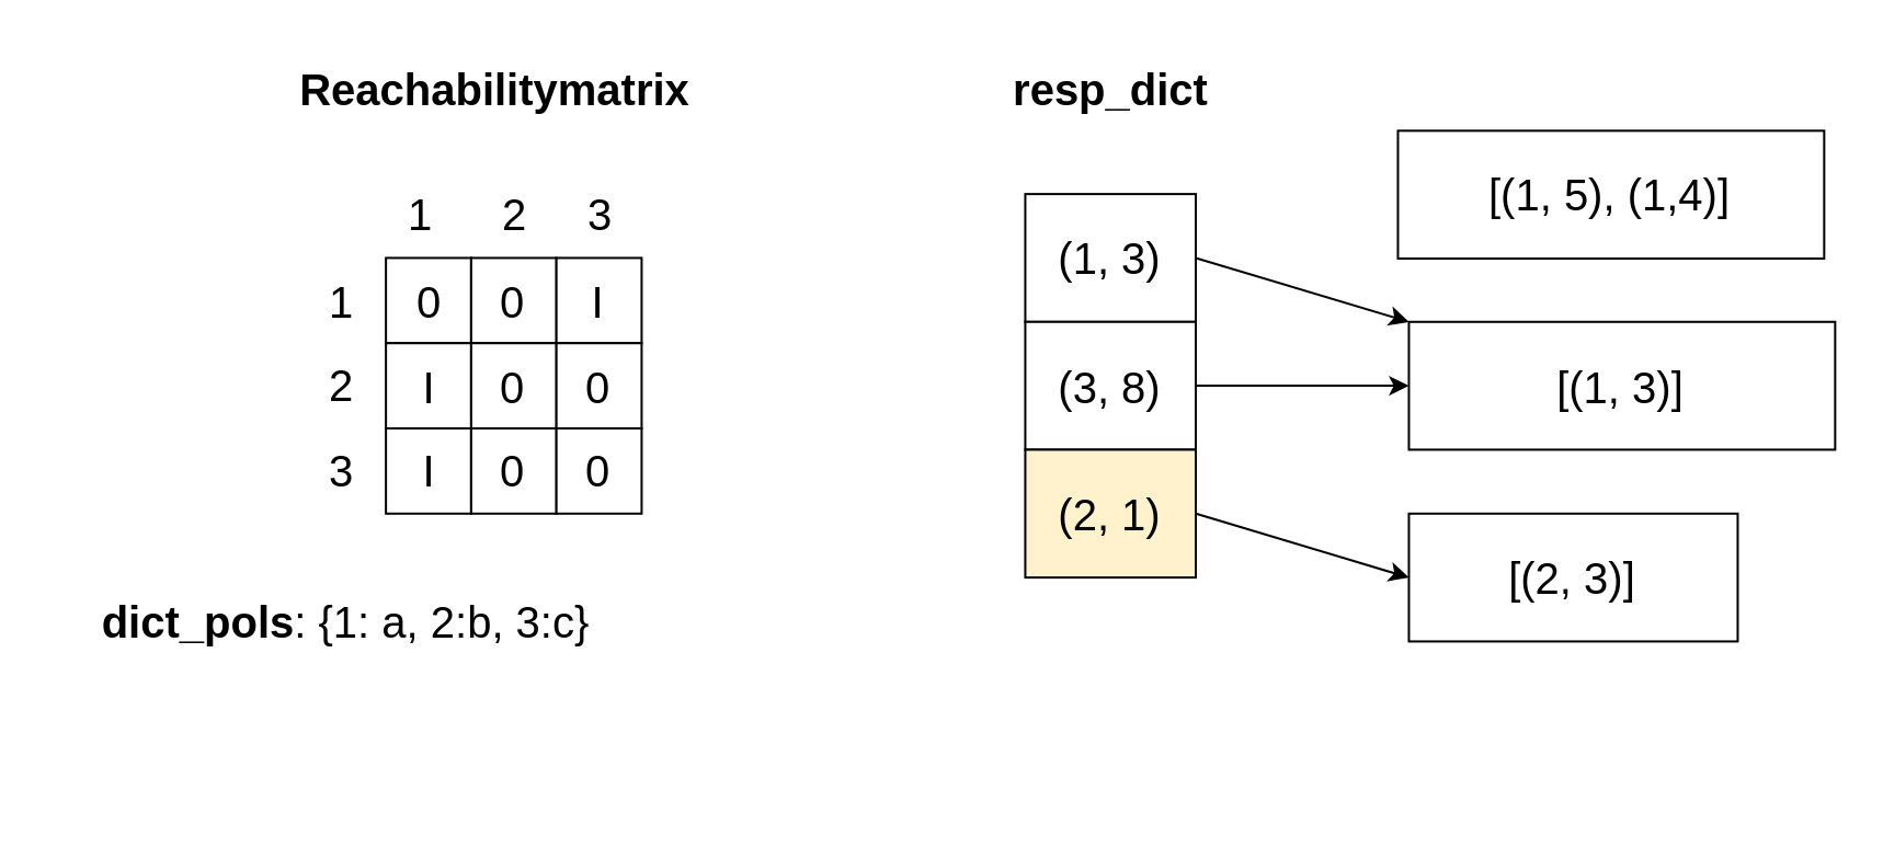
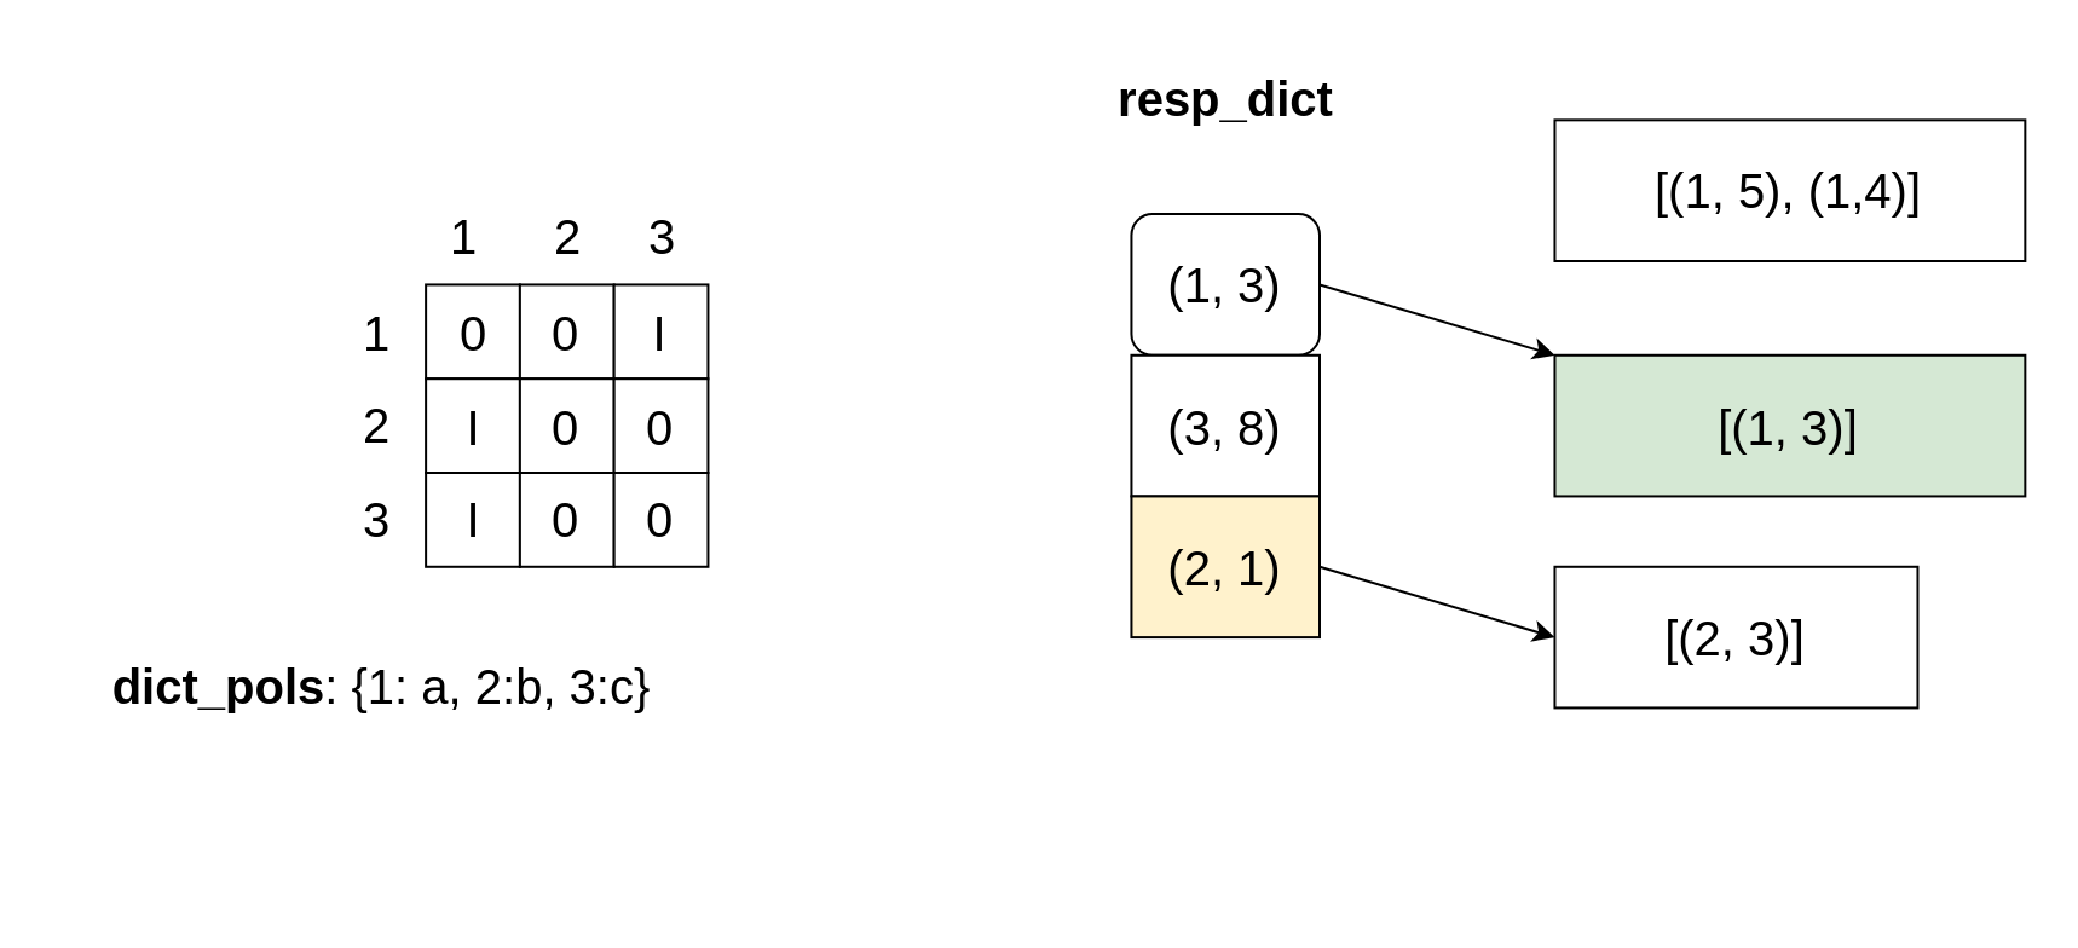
  <mxCell id="0" />
  <mxCell id="1" parent="0" />
  <mxCell id="2" value="" style="group;fontSize=20;" vertex="1" connectable="0" parent="1"><mxGeometry x="20" y="20" width="816.67" height="350" as="geometry" /></mxCell>
- <mxCell id="3" value="(1, 3)" style="rounded=0;whiteSpace=wrap;html=1;fontSize=20;" vertex="1" parent="2"><mxGeometry x="447.224" y="68.056" width="77.778" height="58.333" as="geometry" /></mxCell>
+ <mxCell id="3" value="(1, 3)" style="whiteSpace=wrap;html=1;fontSize=20;rounded=1;" vertex="1" parent="2"><mxGeometry x="447.224" y="68.056" width="77.778" height="58.333" as="geometry" /></mxCell>
  <mxCell id="4" value="(3, 8)" style="rounded=0;whiteSpace=wrap;html=1;fontSize=20;" vertex="1" parent="2"><mxGeometry x="447.224" y="126.389" width="77.778" height="58.333" as="geometry" /></mxCell>
  <mxCell id="5" value="(2, 1)" style="rounded=0;whiteSpace=wrap;html=1;fontSize=20;fillColor=#fff2cc;" vertex="1" parent="2"><mxGeometry x="447.224" y="184.722" width="77.778" height="58.333" as="geometry" /></mxCell>
  <mxCell id="6" value="0" style="rounded=0;whiteSpace=wrap;html=1;fontSize=20;" vertex="1" parent="2"><mxGeometry x="155.556" y="97.222" width="38.889" height="38.889" as="geometry" /></mxCell>
  <mxCell id="7" value="I" style="rounded=0;whiteSpace=wrap;html=1;fontSize=20;" vertex="1" parent="2"><mxGeometry x="155.556" y="136.111" width="38.889" height="38.889" as="geometry" /></mxCell>
  <mxCell id="8" value="I" style="rounded=0;whiteSpace=wrap;html=1;fontSize=20;" vertex="1" parent="2"><mxGeometry x="155.556" y="175" width="38.889" height="38.889" as="geometry" /></mxCell>
  <mxCell id="9" value="0" style="rounded=0;whiteSpace=wrap;html=1;fontSize=20;" vertex="1" parent="2"><mxGeometry x="194.445" y="97.222" width="38.889" height="38.889" as="geometry" /></mxCell>
  <mxCell id="10" value="0" style="rounded=0;whiteSpace=wrap;html=1;fontSize=20;" vertex="1" parent="2"><mxGeometry x="194.445" y="136.111" width="38.889" height="38.889" as="geometry" /></mxCell>
  <mxCell id="11" value="0" style="rounded=0;whiteSpace=wrap;html=1;fontSize=20;" vertex="1" parent="2"><mxGeometry x="194.445" y="175" width="38.889" height="38.889" as="geometry" /></mxCell>
  <mxCell id="12" value="I" style="rounded=0;whiteSpace=wrap;html=1;fontSize=20;" vertex="1" parent="2"><mxGeometry x="233.334" y="97.222" width="38.889" height="38.889" as="geometry" /></mxCell>
  <mxCell id="13" value="0" style="rounded=0;whiteSpace=wrap;html=1;fontSize=20;" vertex="1" parent="2"><mxGeometry x="233.334" y="136.111" width="38.889" height="38.889" as="geometry" /></mxCell>
  <mxCell id="14" value="0" style="rounded=0;whiteSpace=wrap;html=1;fontSize=20;" vertex="1" parent="2"><mxGeometry x="233.334" y="175" width="38.889" height="38.889" as="geometry" /></mxCell>
  <mxCell id="15" value="1" style="text;html=1;align=center;verticalAlign=middle;resizable=0;points=[];autosize=1;strokeColor=none;fillColor=none;fontSize=20;" vertex="1" parent="2"><mxGeometry x="120.003" y="97.22" width="30" height="40" as="geometry" /></mxCell>
  <mxCell id="16" value="2" style="text;html=1;align=center;verticalAlign=middle;resizable=0;points=[];autosize=1;strokeColor=none;fillColor=none;fontSize=20;" vertex="1" parent="2"><mxGeometry x="120.003" y="134.999" width="30" height="40" as="geometry" /></mxCell>
- <mxCell id="17" value="&lt;font style=&quot;font-size: 20px;&quot;&gt;Reachabilitymatrix&lt;/font&gt;" style="text;html=1;align=center;verticalAlign=middle;resizable=0;points=[];autosize=1;strokeColor=none;fillColor=none;fontSize=20;fontStyle=1" vertex="1" parent="2"><mxGeometry x="105.005" width="200" height="40" as="geometry" /></mxCell>
  <mxCell id="18" value="3" style="text;html=1;align=center;verticalAlign=middle;resizable=0;points=[];autosize=1;strokeColor=none;fillColor=none;fontSize=20;" vertex="1" parent="2"><mxGeometry x="120.003" y="173.888" width="30" height="40" as="geometry" /></mxCell>
  <mxCell id="19" value="1" style="text;html=1;align=center;verticalAlign=middle;resizable=0;points=[];autosize=1;strokeColor=none;fillColor=none;fontSize=20;" vertex="1" parent="2"><mxGeometry x="155.552" y="57.219" width="30" height="40" as="geometry" /></mxCell>
  <mxCell id="20" value="2" style="text;html=1;align=center;verticalAlign=middle;resizable=0;points=[];autosize=1;strokeColor=none;fillColor=none;fontSize=20;" vertex="1" parent="2"><mxGeometry x="198.893" y="57.219" width="30" height="40" as="geometry" /></mxCell>
  <mxCell id="21" value="3" style="text;html=1;align=center;verticalAlign=middle;resizable=0;points=[];autosize=1;strokeColor=none;fillColor=none;fontSize=20;" vertex="1" parent="2"><mxGeometry x="237.782" y="57.219" width="30" height="40" as="geometry" /></mxCell>
- <mxCell id="22" value="[(1, 5), (1,4)]" style="rounded=0;whiteSpace=wrap;html=1;fontSize=20;" vertex="1" parent="2"><mxGeometry x="617.225" y="39.167" width="194.445" height="58.333" as="geometry" /></mxCell>
- <mxCell id="23" value="[(1, 3)]" style="rounded=0;whiteSpace=wrap;html=1;fontSize=20;" vertex="1" parent="2"><mxGeometry x="622.225" y="126.389" width="194.445" height="58.333" as="geometry" /></mxCell>
+ <mxCell id="22" value="[(1, 5), (1,4)]" style="rounded=0;whiteSpace=wrap;html=1;fontSize=20;" vertex="1" parent="2"><mxGeometry x="622.225" y="29.167" width="194.445" height="58.333" as="geometry" /></mxCell>
+ <mxCell id="23" value="[(1, 3)]" style="rounded=0;whiteSpace=wrap;html=1;fontSize=20;fillColor=#d5e8d4;" vertex="1" parent="2"><mxGeometry x="622.225" y="126.389" width="194.445" height="58.333" as="geometry" /></mxCell>
  <mxCell id="24" value="[(2, 3)]" style="rounded=0;whiteSpace=wrap;html=1;fontSize=20;" vertex="1" parent="2"><mxGeometry x="622.225" y="213.889" width="150" height="58.333" as="geometry" /></mxCell>
  <mxCell id="25" value="" style="endArrow=classic;html=1;rounded=0;exitX=1;exitY=0.5;exitDx=0;exitDy=0;fontSize=20;" edge="1" parent="2" source="3" target="23"><mxGeometry width="50" height="50" relative="1" as="geometry"><mxPoint x="661.114" y="350" as="sourcePoint" /><mxPoint x="758.336" y="252.778" as="targetPoint" /></mxGeometry></mxCell>
- <mxCell id="26" value="" style="endArrow=classic;html=1;rounded=0;exitX=1;exitY=0.5;exitDx=0;exitDy=0;entryX=0;entryY=0.5;entryDx=0;entryDy=0;fontSize=20;" edge="1" parent="2" source="4" target="23"><mxGeometry width="50" height="50" relative="1" as="geometry"><mxPoint x="544.447" y="116.667" as="sourcePoint" /><mxPoint x="641.669" y="87.5" as="targetPoint" /></mxGeometry></mxCell>
  <mxCell id="27" value="" style="endArrow=classic;html=1;rounded=0;exitX=1;exitY=0.5;exitDx=0;exitDy=0;entryX=0;entryY=0.5;entryDx=0;entryDy=0;fontSize=20;" edge="1" parent="2" target="24"><mxGeometry width="50" height="50" relative="1" as="geometry"><mxPoint x="525.002" y="213.889" as="sourcePoint" /><mxPoint x="622.225" y="213.889" as="targetPoint" /></mxGeometry></mxCell>
  <mxCell id="28" value="&lt;b style=&quot;font-size: 20px;&quot;&gt;resp_dict&lt;/b&gt;" style="text;html=1;align=center;verticalAlign=middle;resizable=0;points=[];autosize=1;strokeColor=none;fillColor=none;fontSize=20;" vertex="1" parent="2"><mxGeometry x="426.115" y="0.002" width="120" height="40" as="geometry" /></mxCell>
  <mxCell id="29" value="&lt;b&gt;dict_pols&lt;/b&gt;: {1: a, 2:b, 3:c}" style="text;html=1;align=center;verticalAlign=middle;resizable=0;points=[];autosize=1;strokeColor=none;fillColor=none;fontSize=20;" vertex="1" parent="2"><mxGeometry x="11.94" y="243.056" width="250" height="40" as="geometry" /></mxCell>
